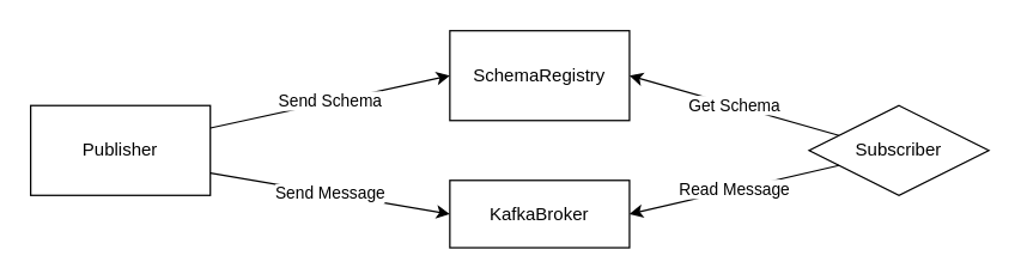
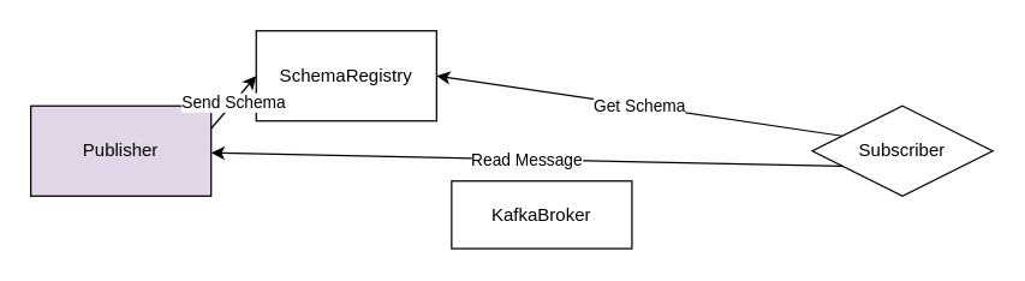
  <mxCell id="0" />
  <mxCell id="1" parent="0" />
- <mxCell id="2" value="SchemaRegistry" style="rounded=0;whiteSpace=wrap;html=1;" parent="1" vertex="1"><mxGeometry x="300" y="20" width="120" height="60" as="geometry" /></mxCell>
+ <mxCell id="2" value="SchemaRegistry" style="rounded=0;whiteSpace=wrap;html=1;" parent="1" vertex="1"><mxGeometry x="170" y="20" width="120" height="60" as="geometry" /></mxCell>
  <mxCell id="3" value="KafkaBroker" style="rounded=0;whiteSpace=wrap;html=1;" parent="1" vertex="1"><mxGeometry x="300" y="120" width="120" height="45" as="geometry" /></mxCell>
- <mxCell id="4" value="Publisher" style="rounded=0;whiteSpace=wrap;html=1;" parent="1" vertex="1"><mxGeometry x="20" y="70" width="120" height="60" as="geometry" /></mxCell>
+ <mxCell id="4" value="Publisher" style="rounded=0;whiteSpace=wrap;html=1;fillColor=#e1d5e7;" parent="1" vertex="1"><mxGeometry x="20" y="70" width="120" height="60" as="geometry" /></mxCell>
  <mxCell id="5" value="Subscriber" style="rhombus;whiteSpace=wrap;html=1;" parent="1" vertex="1"><mxGeometry x="540" y="70" width="120" height="60" as="geometry" /></mxCell>
  <mxCell id="6" value="Send Schema" style="endArrow=classic;html=1;entryX=0;entryY=0.5;entryDx=0;entryDy=0;exitX=1;exitY=0.25;exitDx=0;exitDy=0;" parent="1" source="4" target="2" edge="1"><mxGeometry width="50" height="50" relative="1" as="geometry"><mxPoint x="20" y="250" as="sourcePoint" /><mxPoint x="70" y="200" as="targetPoint" /></mxGeometry></mxCell>
- <mxCell id="7" value="Send Message" style="endArrow=classic;html=1;entryX=0;entryY=0.5;entryDx=0;entryDy=0;exitX=1;exitY=0.75;exitDx=0;exitDy=0;" parent="1" source="4" target="3" edge="1"><mxGeometry width="50" height="50" relative="1" as="geometry"><mxPoint x="20" y="250" as="sourcePoint" /><mxPoint x="70" y="200" as="targetPoint" /></mxGeometry></mxCell>
  <mxCell id="8" value="Get Schema" style="endArrow=classic;html=1;entryX=1;entryY=0.5;entryDx=0;entryDy=0;exitX=0;exitY=0.25;exitDx=0;exitDy=0;" parent="1" source="5" target="2" edge="1"><mxGeometry width="50" height="50" relative="1" as="geometry"><mxPoint x="20" y="250" as="sourcePoint" /><mxPoint x="70" y="200" as="targetPoint" /></mxGeometry></mxCell>
- <mxCell id="9" value="Read Message" style="endArrow=classic;html=1;exitX=0;exitY=0.75;exitDx=0;exitDy=0;entryX=1;entryY=0.5;entryDx=0;entryDy=0;" parent="1" source="5" target="3" edge="1"><mxGeometry width="50" height="50" relative="1" as="geometry"><mxPoint x="20" y="250" as="sourcePoint" /><mxPoint x="70" y="200" as="targetPoint" /></mxGeometry></mxCell>
+ <mxCell id="9" value="Read Message" style="endArrow=classic;html=1;exitX=0;exitY=0.75;exitDx=0;exitDy=0;" parent="1" source="5" target="4" edge="1"><mxGeometry width="50" height="50" relative="1" as="geometry"><mxPoint x="20" y="250" as="sourcePoint" /><mxPoint x="70" y="200" as="targetPoint" /></mxGeometry></mxCell>
